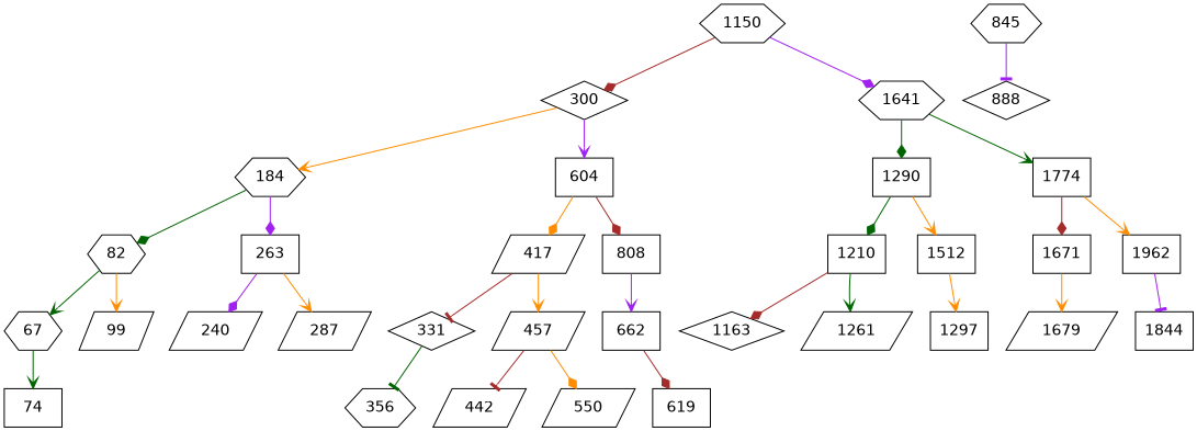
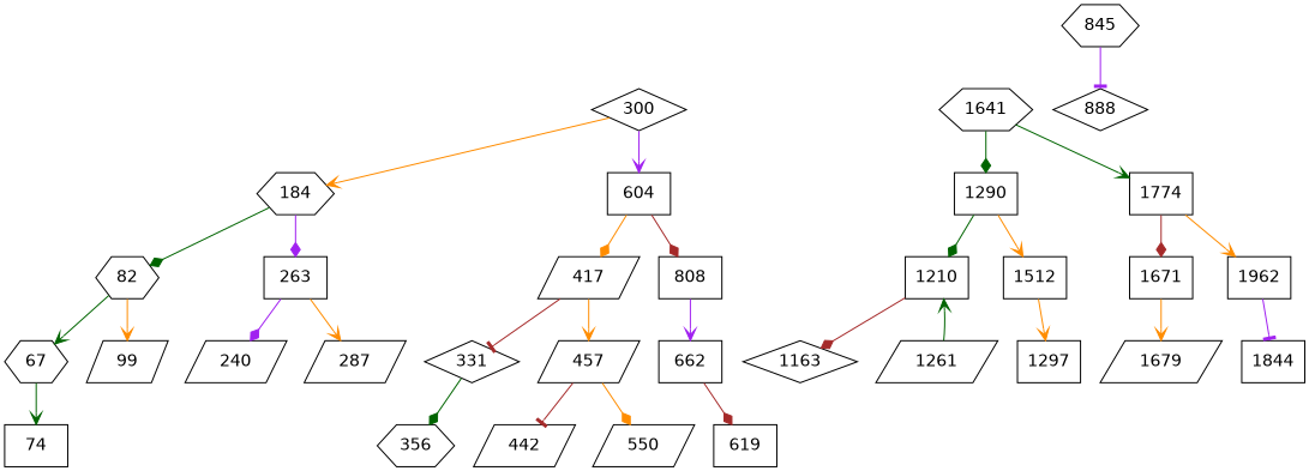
  digraph {
    fontname="DejaVu Sans"
    node [fontname="DejaVu Sans" shape=box]
    edge [arrowhead=vee color=darkorange fontname="DejaVu Sans"]
-   1150 [shape=hexagon]
    300 [shape=diamond]
    1641 [shape=hexagon]
    184 [shape=hexagon]
    604
    1290
    1774
    82 [shape=hexagon]
    263
    417 [shape=parallelogram]
    808
    1210
    1512
    1671
    1962
    67 [shape=hexagon]
    99 [shape=parallelogram]
    240 [shape=parallelogram]
    287 [shape=parallelogram]
    331 [shape=diamond]
    457 [shape=parallelogram]
    662
    74
    356 [shape=hexagon]
    442 [shape=parallelogram]
    550 [shape=parallelogram]
    619
    845 [shape=hexagon]
    888 [shape=diamond]
    1163 [shape=diamond]
    1261 [shape=parallelogram]
    1297
    1679 [shape=parallelogram]
    1844
-   1150 -> 300 [arrowhead=diamond color=brown]
-   1150 -> 1641 [arrowhead=diamond color=purple]
    300 -> 184
    300 -> 604 [color=purple]
    1641 -> 1290 [arrowhead=diamond color=darkgreen]
    1641 -> 1774 [color=darkgreen]
    184 -> 82 [arrowhead=diamond color=darkgreen]
    184 -> 263 [arrowhead=diamond color=purple]
    604 -> 417 [arrowhead=diamond]
    604 -> 808 [arrowhead=diamond color=brown]
    1290 -> 1210 [arrowhead=diamond color=darkgreen]
    1290 -> 1512
    1774 -> 1671 [arrowhead=diamond color=brown]
    1774 -> 1962
    82 -> 67 [color=darkgreen]
    82 -> 99
    263 -> 240 [arrowhead=diamond color=purple]
    263 -> 287
    417 -> 331 [arrowhead=tee color=brown]
    417 -> 457
    808 -> 662 [color=purple]
    1210 -> 1163 [arrowhead=diamond color=brown]
-   1210 -> 1261 [color=darkgreen]
+   1261 -> 1210 [color=darkgreen]
    1512 -> 1297
    1671 -> 1679
    1962 -> 1844 [arrowhead=tee color=purple]
    67 -> 74 [color=darkgreen]
-   331 -> 356 [arrowhead=tee color=darkgreen]
+   331 -> 356 [arrowhead=diamond color=darkgreen]
    457 -> 442 [arrowhead=tee color=brown]
    457 -> 550 [arrowhead=diamond]
    662 -> 619 [arrowhead=diamond color=brown]
    845 -> 888 [arrowhead=tee color=purple]
  }
